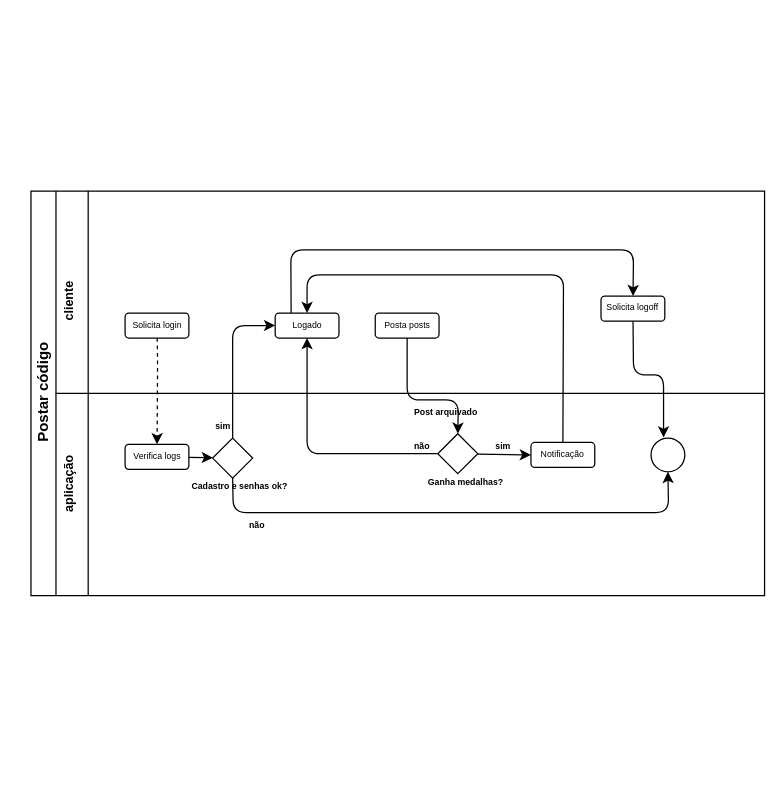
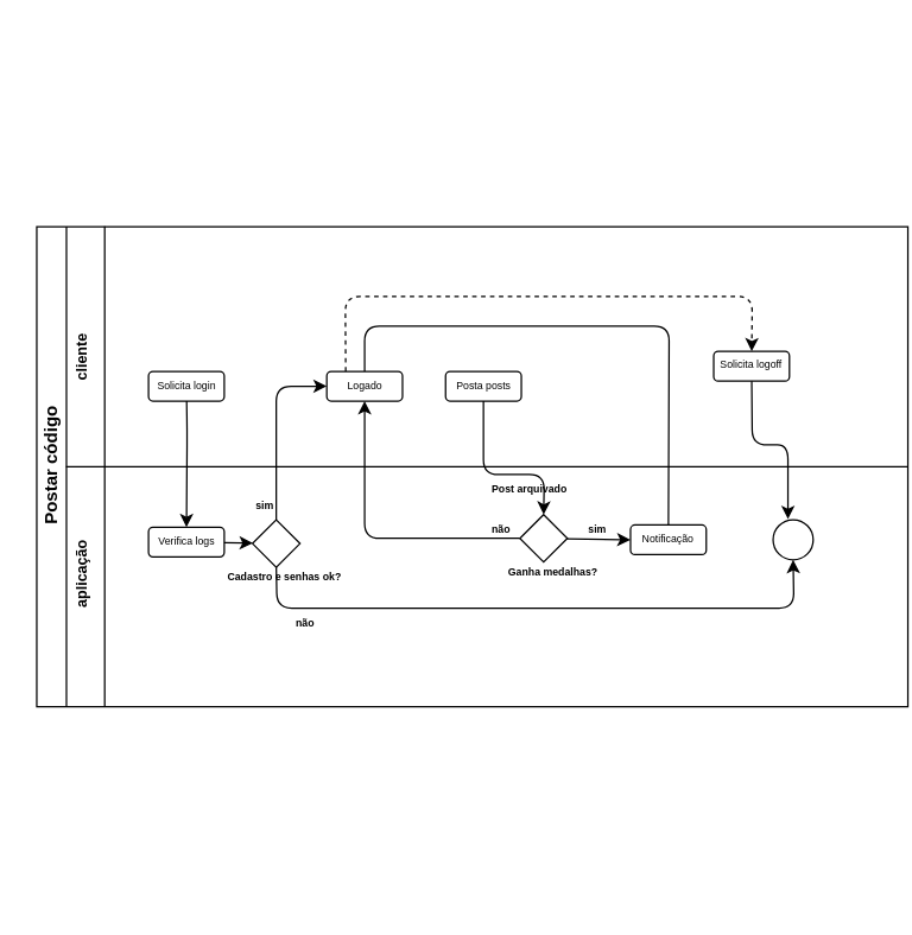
  <mxCell id="0" />
  <mxCell id="1" parent="0" />
  <mxCell id="2" value="&lt;font style=&quot;&quot; color=&quot;#000000&quot;&gt;Postar código&lt;/font&gt;" style="swimlane;whiteSpace=wrap;html=1;rotation=270;startSize=20;labelBackgroundColor=none;swimlaneFillColor=default;fillColor=default;" vertex="1" parent="1"><mxGeometry x="155.75" y="20.75" width="323.5" height="586.5" as="geometry"><mxRectangle x="-125.0" y="365" width="140" height="30" as="alternateBounds" /></mxGeometry></mxCell>
  <mxCell id="3" value="&lt;span style=&quot;font-family: Helvetica; font-size: 10px; font-style: normal; font-variant-ligatures: normal; font-variant-caps: normal; font-weight: 700; letter-spacing: normal; orphans: 2; text-align: center; text-indent: 0px; text-transform: none; widows: 2; word-spacing: 0px; -webkit-text-stroke-width: 0px; text-decoration-thickness: initial; text-decoration-style: initial; text-decoration-color: initial; float: none; display: inline !important;&quot;&gt;cliente&lt;br style=&quot;font-size: 10px;&quot;&gt;&lt;/span&gt;" style="text;whiteSpace=wrap;html=1;rotation=270;fontSize=10;labelBackgroundColor=none;fillColor=none;" vertex="1" parent="2"><mxGeometry x="-135.75" y="195.5" width="65" height="20" as="geometry" /></mxCell>
  <mxCell id="4" value="&lt;span style=&quot;font-family: Helvetica; font-size: 10px; font-style: normal; font-variant-ligatures: normal; font-variant-caps: normal; font-weight: 700; letter-spacing: normal; orphans: 2; text-align: center; text-indent: 0px; text-transform: none; widows: 2; word-spacing: 0px; -webkit-text-stroke-width: 0px; text-decoration-thickness: initial; text-decoration-style: initial; text-decoration-color: initial; float: none; display: inline !important;&quot;&gt;aplicação&lt;br style=&quot;font-size: 10px;&quot;&gt;&lt;/span&gt;" style="text;whiteSpace=wrap;html=1;rotation=270;fontSize=10;labelBackgroundColor=none;fillColor=none;" vertex="1" parent="2"><mxGeometry x="-135.75" y="348.5" width="65" height="20" as="geometry" /></mxCell>
  <mxCell id="5" value="" style="endArrow=none;html=1;" edge="1" parent="2"><mxGeometry width="50" height="50" relative="1" as="geometry"><mxPoint x="-85.75" y="455.25" as="sourcePoint" /><mxPoint x="-85.75" y="131.25" as="targetPoint" /></mxGeometry></mxCell>
- <mxCell id="6" value="" style="edgeStyle=none;html=1;fontSize=6;dashed=1;" edge="1" parent="2" source="7" target="11"><mxGeometry relative="1" as="geometry"><Array as="points"><mxPoint x="-30.25" y="269" /></Array></mxGeometry></mxCell>
+ <mxCell id="6" value="" style="edgeStyle=none;html=1;fontSize=6;" edge="1" parent="2" source="7" target="11"><mxGeometry relative="1" as="geometry"><Array as="points"><mxPoint x="-30.25" y="269" /></Array></mxGeometry></mxCell>
  <mxCell id="7" value="Solicita login" style="text;html=1;align=center;verticalAlign=middle;whiteSpace=wrap;rounded=1;fontSize=7;strokeColor=#000000;labelBorderColor=none;" vertex="1" parent="2"><mxGeometry x="-56.25" y="229" width="51" height="20" as="geometry" /></mxCell>
  <mxCell id="8" value="" style="edgeStyle=none;html=1;fontSize=6;" edge="1" parent="2" source="9" target="13"><mxGeometry relative="1" as="geometry"><Array as="points"><mxPoint x="29.75" y="239" /></Array></mxGeometry></mxCell>
  <mxCell id="9" value="" style="rhombus;whiteSpace=wrap;html=1;rounded=0;labelBorderColor=none;strokeColor=#000000;fontSize=6;fillColor=none;" vertex="1" parent="2"><mxGeometry x="13.75" y="329" width="32" height="32" as="geometry" /></mxCell>
  <mxCell id="10" value="" style="edgeStyle=none;html=1;fontSize=6;" edge="1" parent="2" source="11" target="9"><mxGeometry relative="1" as="geometry" /></mxCell>
  <mxCell id="11" value="Verifica logs" style="text;html=1;align=center;verticalAlign=middle;whiteSpace=wrap;rounded=1;fontSize=7;strokeColor=#000000;labelBorderColor=none;" vertex="1" parent="2"><mxGeometry x="-56.25" y="334" width="51" height="20" as="geometry" /></mxCell>
  <mxCell id="12" value="" style="ellipse;whiteSpace=wrap;html=1;aspect=fixed;rounded=0;labelBorderColor=none;strokeColor=#000000;fontSize=6;fillColor=none;" vertex="1" parent="2"><mxGeometry x="364.25" y="329" width="27" height="27" as="geometry" /></mxCell>
  <mxCell id="13" value="Logado" style="text;html=1;align=center;verticalAlign=middle;whiteSpace=wrap;rounded=1;fontSize=7;strokeColor=#000000;labelBorderColor=none;" vertex="1" parent="2"><mxGeometry x="63.75" y="229" width="51" height="20" as="geometry" /></mxCell>
  <mxCell id="14" style="edgeStyle=none;html=1;exitX=0;exitY=0.5;exitDx=0;exitDy=0;entryX=0.5;entryY=1;entryDx=0;entryDy=0;fontSize=6;" edge="1" parent="2" source="16" target="13"><mxGeometry relative="1" as="geometry"><Array as="points"><mxPoint x="89.25" y="341.5" /></Array></mxGeometry></mxCell>
  <mxCell id="15" value="" style="edgeStyle=none;html=1;fontSize=7;entryX=0;entryY=0.5;entryDx=0;entryDy=0;" edge="1" parent="2" source="16" target="27"><mxGeometry relative="1" as="geometry" /></mxCell>
  <mxCell id="16" value="" style="rhombus;whiteSpace=wrap;html=1;rounded=0;labelBorderColor=none;strokeColor=#000000;fontSize=6;fillColor=none;" vertex="1" parent="2"><mxGeometry x="193.75" y="325.5" width="32" height="32" as="geometry" /></mxCell>
  <mxCell id="17" style="edgeStyle=none;html=1;fontSize=6;entryX=0.5;entryY=1;entryDx=0;entryDy=0;exitX=0.5;exitY=1;exitDx=0;exitDy=0;" edge="1" parent="2" source="9" target="12"><mxGeometry relative="1" as="geometry"><mxPoint x="503.75" y="345" as="targetPoint" /><Array as="points"><mxPoint x="30.25" y="388.5" /><mxPoint x="378.25" y="388.5" /></Array></mxGeometry></mxCell>
  <mxCell id="18" value="&lt;span style=&quot;font-family: Helvetica; font-size: 7px; font-style: normal; font-variant-ligatures: normal; font-variant-caps: normal; font-weight: 700; letter-spacing: normal; orphans: 2; text-align: center; text-indent: 0px; text-transform: none; widows: 2; word-spacing: 0px; -webkit-text-stroke-width: 0px; text-decoration-thickness: initial; text-decoration-style: initial; text-decoration-color: initial; float: none; display: inline !important;&quot;&gt;Cadastro e senhas ok?&lt;br style=&quot;font-size: 7px;&quot;&gt;&lt;/span&gt;" style="text;html=1;rotation=0;fontSize=7;fillColor=none;labelBackgroundColor=none;fontColor=#000000;" vertex="1" parent="2"><mxGeometry x="-5.25" y="357.5" width="85.25" height="20" as="geometry" /></mxCell>
  <mxCell id="19" value="&lt;span style=&quot;font-family: Helvetica; font-size: 7px; font-style: normal; font-variant-ligatures: normal; font-variant-caps: normal; font-weight: 700; letter-spacing: normal; orphans: 2; text-align: center; text-indent: 0px; text-transform: none; widows: 2; word-spacing: 0px; -webkit-text-stroke-width: 0px; text-decoration-thickness: initial; text-decoration-style: initial; text-decoration-color: initial; float: none; display: inline !important;&quot;&gt;sim&lt;br style=&quot;font-size: 7px;&quot;&gt;&lt;/span&gt;" style="text;html=1;rotation=0;fontSize=7;fillColor=none;labelBackgroundColor=none;fontColor=#000000;" vertex="1" parent="2"><mxGeometry x="13.75" y="309" width="74" height="20" as="geometry" /></mxCell>
  <mxCell id="20" value="&lt;span style=&quot;font-family: Helvetica; font-size: 7px; font-style: normal; font-variant-ligatures: normal; font-variant-caps: normal; font-weight: 700; letter-spacing: normal; orphans: 2; text-align: center; text-indent: 0px; text-transform: none; widows: 2; word-spacing: 0px; -webkit-text-stroke-width: 0px; text-decoration-thickness: initial; text-decoration-style: initial; text-decoration-color: initial; float: none; display: inline !important;&quot;&gt;não&lt;br style=&quot;font-size: 7px;&quot;&gt;&lt;/span&gt;" style="text;html=1;rotation=0;fontSize=7;fillColor=none;labelBackgroundColor=none;fontColor=#000000;" vertex="1" parent="2"><mxGeometry x="40.75" y="388.25" width="74" height="20" as="geometry" /></mxCell>
  <mxCell id="21" style="edgeStyle=none;html=1;entryX=0.5;entryY=0;entryDx=0;entryDy=0;fontSize=6;" edge="1" parent="2" source="22" target="16"><mxGeometry relative="1" as="geometry"><Array as="points"><mxPoint x="169.25" y="298.5" /><mxPoint x="210.25" y="298.5" /></Array></mxGeometry></mxCell>
  <mxCell id="22" value="Posta posts" style="text;html=1;align=center;verticalAlign=middle;whiteSpace=wrap;rounded=1;fontSize=7;strokeColor=#000000;labelBorderColor=none;" vertex="1" parent="2"><mxGeometry x="143.75" y="229" width="51" height="20" as="geometry" /></mxCell>
  <mxCell id="23" value="" style="endArrow=none;html=1;entryX=0.5;entryY=1;entryDx=0;entryDy=0;" edge="1" parent="2" target="2"><mxGeometry width="50" height="50" relative="1" as="geometry"><mxPoint x="-111.75" y="293.25" as="sourcePoint" /><mxPoint x="528.75" y="293.25" as="targetPoint" /></mxGeometry></mxCell>
  <mxCell id="24" value="&lt;span style=&quot;font-family: Helvetica; font-size: 7px; font-style: normal; font-variant-ligatures: normal; font-variant-caps: normal; font-weight: 700; letter-spacing: normal; orphans: 2; text-align: center; text-indent: 0px; text-transform: none; widows: 2; word-spacing: 0px; -webkit-text-stroke-width: 0px; text-decoration-thickness: initial; text-decoration-style: initial; text-decoration-color: initial; float: none; display: inline !important;&quot;&gt;Ganha medalhas?&lt;br style=&quot;font-size: 7px;&quot;&gt;&lt;/span&gt;" style="text;html=1;rotation=0;fontSize=7;fillColor=none;labelBackgroundColor=none;fontColor=#000000;" vertex="1" parent="2"><mxGeometry x="184.25" y="354" width="74" height="20" as="geometry" /></mxCell>
  <mxCell id="25" value="&lt;span style=&quot;font-family: Helvetica; font-size: 7px; font-style: normal; font-variant-ligatures: normal; font-variant-caps: normal; font-weight: 700; letter-spacing: normal; orphans: 2; text-align: center; text-indent: 0px; text-transform: none; widows: 2; word-spacing: 0px; -webkit-text-stroke-width: 0px; text-decoration-thickness: initial; text-decoration-style: initial; text-decoration-color: initial; float: none; display: inline !important;&quot;&gt;não&lt;br style=&quot;font-size: 7px;&quot;&gt;&lt;/span&gt;" style="text;html=1;rotation=0;fontSize=7;fillColor=none;labelBackgroundColor=none;fontColor=#000000;" vertex="1" parent="2"><mxGeometry x="172.75" y="325.5" width="19" height="20" as="geometry" /></mxCell>
- <mxCell id="26" style="edgeStyle=none;html=1;entryX=0.5;entryY=0;entryDx=0;entryDy=0;fontSize=6;" edge="1" parent="2" source="27" target="13"><mxGeometry relative="1" as="geometry"><Array as="points"><mxPoint x="294.25" y="198.5" /><mxPoint x="89.25" y="198.5" /></Array></mxGeometry></mxCell>
+ <mxCell id="26" style="edgeStyle=none;html=1;entryX=0.5;entryY=0;entryDx=0;entryDy=0;fontSize=6;endArrow=none;" edge="1" parent="2" source="27" target="13"><mxGeometry relative="1" as="geometry"><Array as="points"><mxPoint x="294.25" y="198.5" /><mxPoint x="89.25" y="198.5" /></Array></mxGeometry></mxCell>
  <mxCell id="27" value="Notificação" style="text;html=1;align=center;verticalAlign=middle;whiteSpace=wrap;rounded=1;fontSize=7;strokeColor=#000000;labelBorderColor=none;" vertex="1" parent="2"><mxGeometry x="268.25" y="332.5" width="51" height="20" as="geometry" /></mxCell>
  <mxCell id="28" value="" style="edgeStyle=none;html=1;fontSize=6;" edge="1" parent="2" source="29"><mxGeometry relative="1" as="geometry"><mxPoint x="374.25" y="328.5" as="targetPoint" /><Array as="points"><mxPoint x="350.25" y="278.5" /><mxPoint x="374.25" y="278.5" /></Array></mxGeometry></mxCell>
  <mxCell id="29" value="Solicita logoff" style="text;html=1;align=center;verticalAlign=middle;whiteSpace=wrap;rounded=1;fontSize=7;strokeColor=#000000;labelBorderColor=none;" vertex="1" parent="2"><mxGeometry x="324.25" y="215.5" width="51" height="20" as="geometry" /></mxCell>
- <mxCell id="30" style="edgeStyle=none;html=1;fontSize=6;exitX=0.25;exitY=0;exitDx=0;exitDy=0;" edge="1" parent="2" source="13" target="29"><mxGeometry relative="1" as="geometry"><mxPoint x="324.25" y="228.5" as="targetPoint" /><Array as="points"><mxPoint x="76.25" y="178.5" /><mxPoint x="350.25" y="178.5" /></Array></mxGeometry></mxCell>
+ <mxCell id="30" style="edgeStyle=none;html=1;fontSize=6;exitX=0.25;exitY=0;exitDx=0;exitDy=0;dashed=1;" edge="1" parent="2" source="13" target="29"><mxGeometry relative="1" as="geometry"><mxPoint x="324.25" y="228.5" as="targetPoint" /><Array as="points"><mxPoint x="76.25" y="178.5" /><mxPoint x="350.25" y="178.5" /></Array></mxGeometry></mxCell>
  <mxCell id="31" value="&lt;span style=&quot;font-family: Helvetica; font-size: 7px; font-style: normal; font-variant-ligatures: normal; font-variant-caps: normal; font-weight: 700; letter-spacing: normal; orphans: 2; text-align: center; text-indent: 0px; text-transform: none; widows: 2; word-spacing: 0px; -webkit-text-stroke-width: 0px; text-decoration-thickness: initial; text-decoration-style: initial; text-decoration-color: initial; float: none; display: inline !important;&quot;&gt;sim&lt;br style=&quot;font-size: 7px;&quot;&gt;&lt;/span&gt;" style="text;html=1;rotation=0;fontSize=7;fillColor=none;labelBackgroundColor=none;fontColor=#000000;" vertex="1" parent="2"><mxGeometry x="238.25" y="325.5" width="74" height="20" as="geometry" /></mxCell>
  <mxCell id="32" value="&lt;span style=&quot;font-family: Helvetica; font-size: 7px; font-style: normal; font-variant-ligatures: normal; font-variant-caps: normal; font-weight: 700; letter-spacing: normal; orphans: 2; text-align: center; text-indent: 0px; text-transform: none; widows: 2; word-spacing: 0px; -webkit-text-stroke-width: 0px; text-decoration-thickness: initial; text-decoration-style: initial; text-decoration-color: initial; float: none; display: inline !important;&quot;&gt;Post arquivado&lt;br style=&quot;font-size: 7px;&quot;&gt;&lt;/span&gt;" style="text;html=1;rotation=0;fontSize=7;fillColor=none;labelBackgroundColor=none;fontColor=#000000;" vertex="1" parent="2"><mxGeometry x="172.75" y="298.25" width="74" height="20" as="geometry" /></mxCell>
